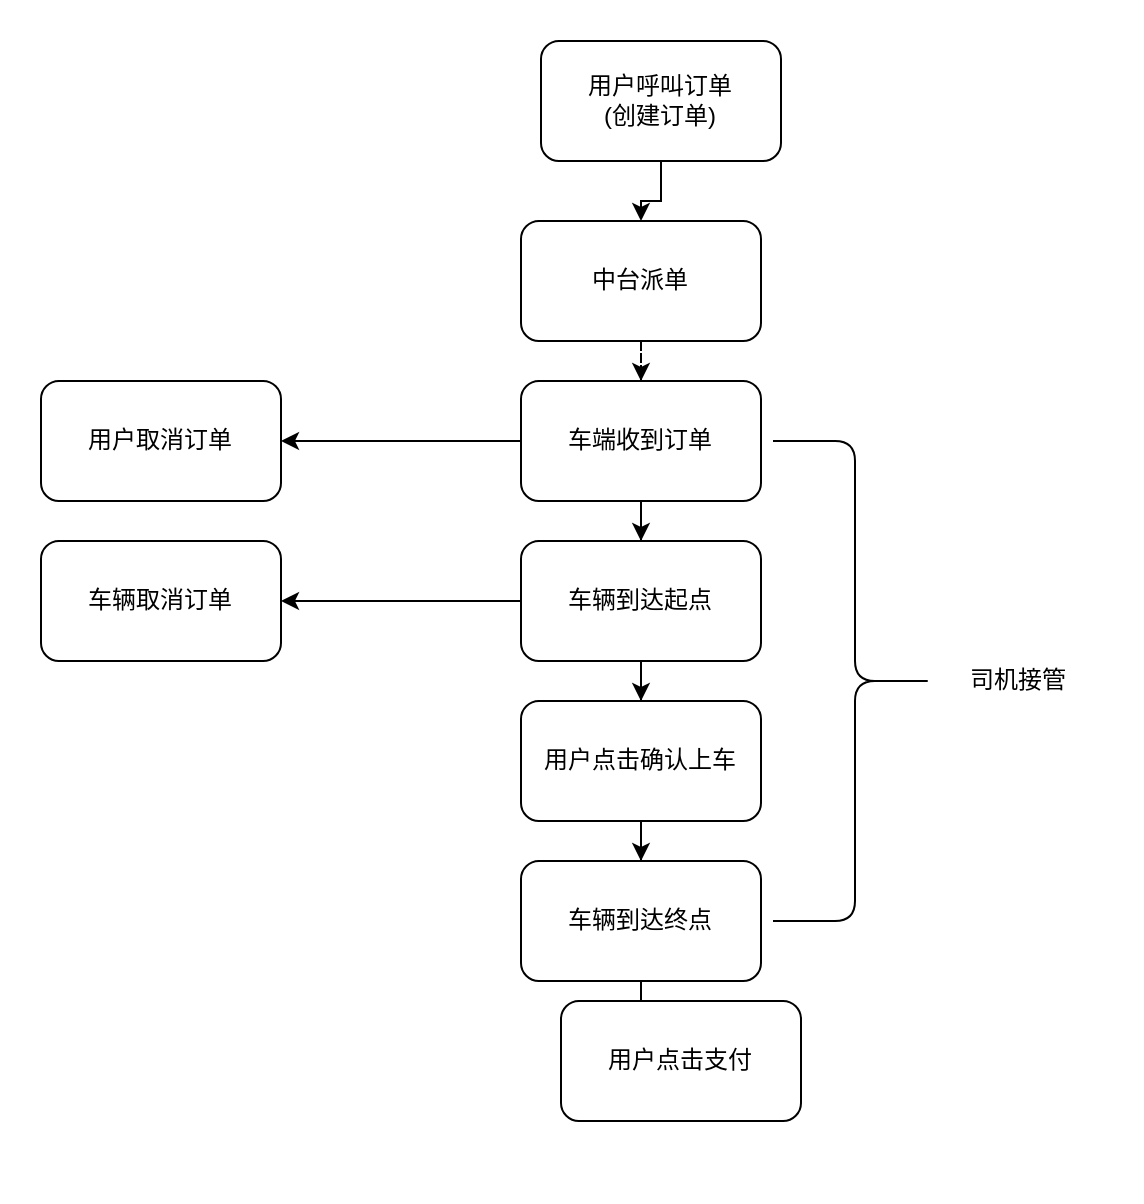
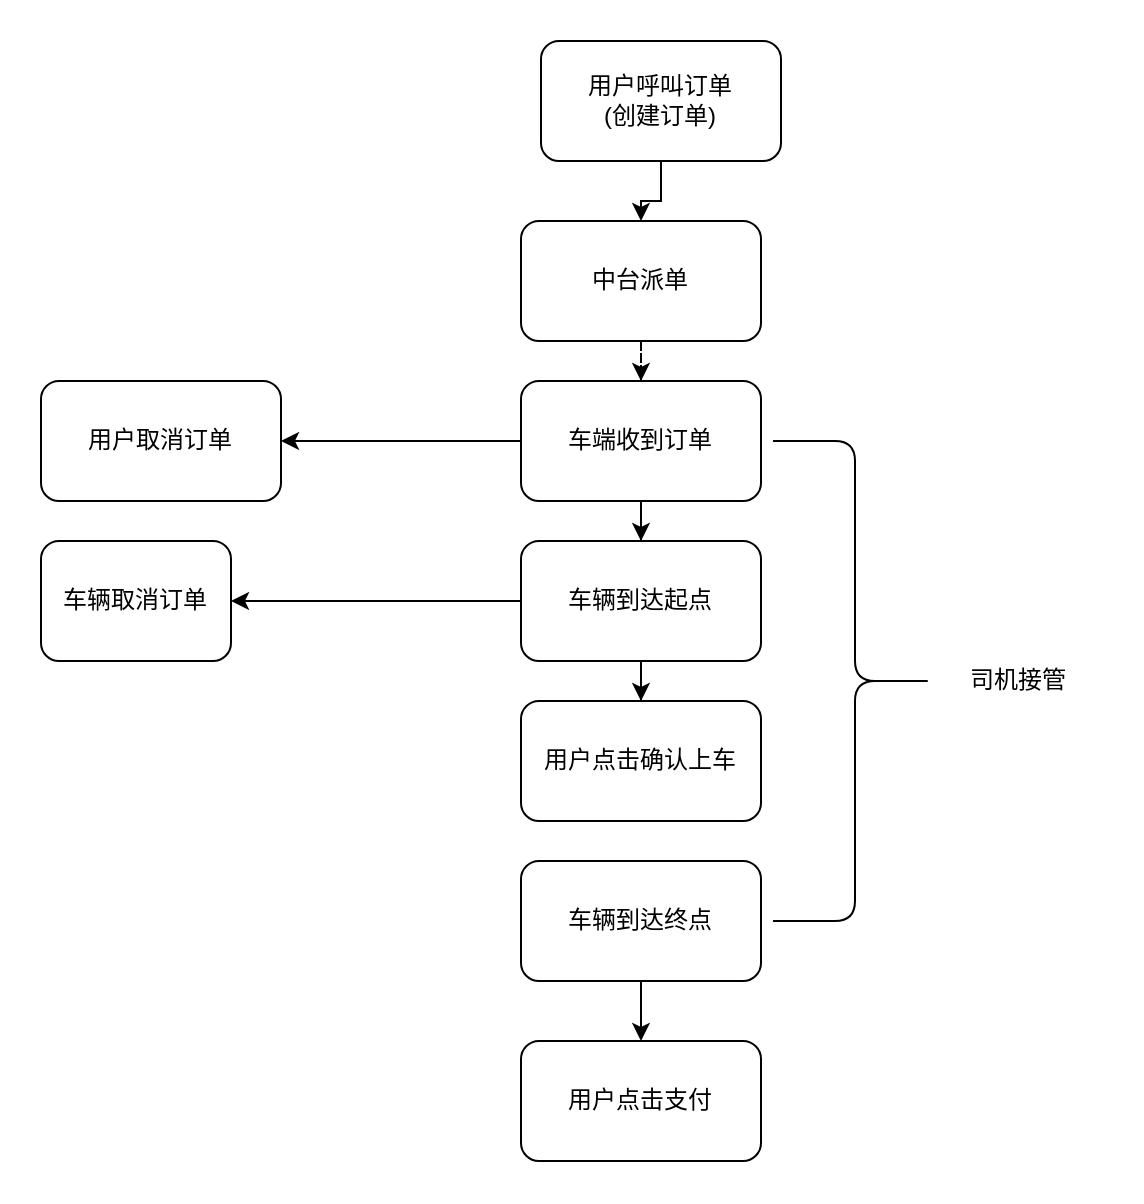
  <mxCell id="0" />
  <mxCell id="1" parent="0" />
  <mxCell id="2" value="" style="edgeStyle=orthogonalEdgeStyle;rounded=0;orthogonalLoop=1;jettySize=auto;html=1;" edge="1" parent="1" source="3" target="5"><mxGeometry relative="1" as="geometry" /></mxCell>
  <mxCell id="3" value="用户呼叫订单&lt;br&gt;(创建订单)" style="rounded=1;whiteSpace=wrap;html=1;" vertex="1" parent="1"><mxGeometry x="270" y="20" width="120" height="60" as="geometry" /></mxCell>
  <mxCell id="4" value="" style="edgeStyle=orthogonalEdgeStyle;rounded=0;orthogonalLoop=1;jettySize=auto;html=1;dashed=1;" edge="1" parent="1" source="5" target="7"><mxGeometry relative="1" as="geometry" /></mxCell>
  <mxCell id="5" value="中台派单" style="rounded=1;whiteSpace=wrap;html=1;" vertex="1" parent="1"><mxGeometry x="260" y="110" width="120" height="60" as="geometry" /></mxCell>
  <mxCell id="6" value="" style="edgeStyle=orthogonalEdgeStyle;rounded=0;orthogonalLoop=1;jettySize=auto;html=1;" edge="1" parent="1" source="7" target="9"><mxGeometry relative="1" as="geometry" /></mxCell>
  <mxCell id="7" value="车端收到订单" style="rounded=1;whiteSpace=wrap;html=1;" vertex="1" parent="1"><mxGeometry x="260" y="190" width="120" height="60" as="geometry" /></mxCell>
  <mxCell id="8" value="" style="edgeStyle=orthogonalEdgeStyle;rounded=0;orthogonalLoop=1;jettySize=auto;html=1;" edge="1" parent="1" source="9" target="11"><mxGeometry relative="1" as="geometry" /></mxCell>
  <mxCell id="9" value="车辆到达起点" style="rounded=1;whiteSpace=wrap;html=1;" vertex="1" parent="1"><mxGeometry x="260" y="270" width="120" height="60" as="geometry" /></mxCell>
- <mxCell id="10" value="" style="edgeStyle=orthogonalEdgeStyle;rounded=0;orthogonalLoop=1;jettySize=auto;html=1;" edge="1" parent="1" source="11" target="13"><mxGeometry relative="1" as="geometry" /></mxCell>
  <mxCell id="11" value="用户点击确认上车" style="rounded=1;whiteSpace=wrap;html=1;" vertex="1" parent="1"><mxGeometry x="260" y="350" width="120" height="60" as="geometry" /></mxCell>
  <mxCell id="12" value="" style="edgeStyle=orthogonalEdgeStyle;rounded=0;orthogonalLoop=1;jettySize=auto;html=1;" edge="1" parent="1" source="13" target="14"><mxGeometry relative="1" as="geometry" /></mxCell>
  <mxCell id="13" value="车辆到达终点" style="rounded=1;whiteSpace=wrap;html=1;" vertex="1" parent="1"><mxGeometry x="260" y="430" width="120" height="60" as="geometry" /></mxCell>
- <mxCell id="14" value="用户点击支付" style="rounded=1;whiteSpace=wrap;html=1;" vertex="1" parent="1"><mxGeometry x="280" y="500" width="120" height="60" as="geometry" /></mxCell>
+ <mxCell id="14" value="用户点击支付" style="rounded=1;whiteSpace=wrap;html=1;" vertex="1" parent="1"><mxGeometry x="260" y="520" width="120" height="60" as="geometry" /></mxCell>
  <mxCell id="15" value="用户取消订单" style="rounded=1;whiteSpace=wrap;html=1;" vertex="1" parent="1"><mxGeometry x="20" y="190" width="120" height="60" as="geometry" /></mxCell>
- <mxCell id="16" value="车辆取消订单" style="rounded=1;whiteSpace=wrap;html=1;" vertex="1" parent="1"><mxGeometry x="20" y="270" width="120" height="60" as="geometry" /></mxCell>
+ <mxCell id="16" value="车辆取消订单" style="rounded=1;whiteSpace=wrap;html=1;" vertex="1" parent="1"><mxGeometry x="20" y="270" width="95" height="60" as="geometry" /></mxCell>
  <mxCell id="17" value="" style="endArrow=classic;html=1;exitX=0;exitY=0.5;exitDx=0;exitDy=0;entryX=1;entryY=0.5;entryDx=0;entryDy=0;" edge="1" parent="1" source="9" target="16"><mxGeometry width="50" height="50" relative="1" as="geometry"><mxPoint x="110" y="240" as="sourcePoint" /><mxPoint x="160" y="190" as="targetPoint" /></mxGeometry></mxCell>
  <mxCell id="18" value="" style="shape=curlyBracket;whiteSpace=wrap;html=1;rounded=1;rotation=-180;" vertex="1" parent="1"><mxGeometry x="386" y="220" width="82" height="240" as="geometry" /></mxCell>
  <mxCell id="19" value="" style="endArrow=classic;html=1;exitX=0;exitY=0.5;exitDx=0;exitDy=0;" edge="1" parent="1" source="7" target="15"><mxGeometry width="50" height="50" relative="1" as="geometry"><mxPoint x="100" y="150" as="sourcePoint" /><mxPoint x="150" y="100" as="targetPoint" /></mxGeometry></mxCell>
  <mxCell id="20" value="司机接管" style="text;html=1;strokeColor=none;fillColor=none;align=center;verticalAlign=middle;whiteSpace=wrap;rounded=0;" vertex="1" parent="1"><mxGeometry x="468" y="330" width="82" height="20" as="geometry" /></mxCell>
